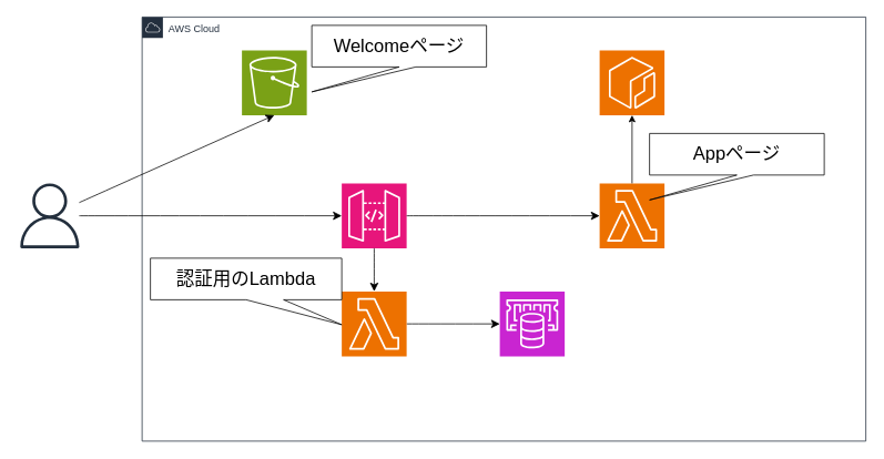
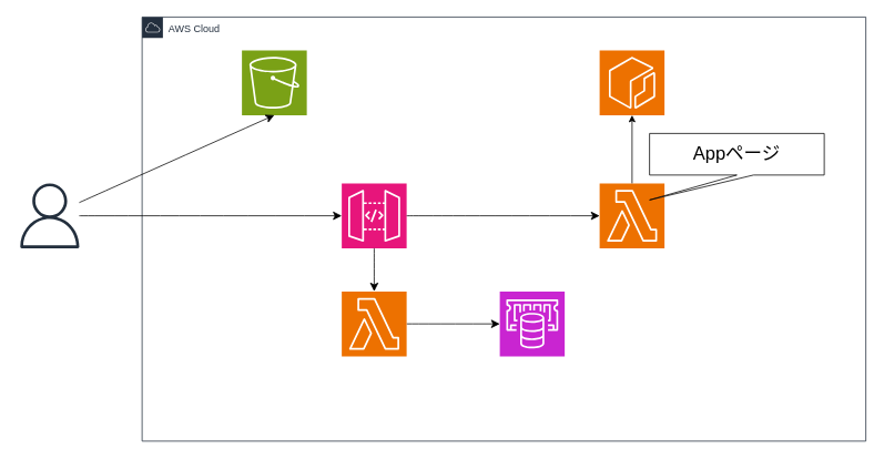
  <mxCell id="0" />
  <mxCell id="1" parent="0" />
  <mxCell id="2" value="AWS Cloud" style="points=[[0,0],[0.25,0],[0.5,0],[0.75,0],[1,0],[1,0.25],[1,0.5],[1,0.75],[1,1],[0.75,1],[0.5,1],[0.25,1],[0,1],[0,0.75],[0,0.5],[0,0.25]];outlineConnect=0;gradientColor=none;html=1;whiteSpace=wrap;fontSize=12;fontStyle=0;container=1;pointerEvents=0;collapsible=0;recursiveResize=0;shape=mxgraph.aws4.group;grIcon=mxgraph.aws4.group_aws_cloud;strokeColor=#232F3E;fillColor=none;verticalAlign=top;align=left;spacingLeft=30;fontColor=#232F3E;dashed=0;" parent="1" vertex="1"><mxGeometry x="170" y="20" width="870" height="510" as="geometry" /></mxCell>
  <mxCell id="3" value="" style="sketch=0;points=[[0,0,0],[0.25,0,0],[0.5,0,0],[0.75,0,0],[1,0,0],[0,1,0],[0.25,1,0],[0.5,1,0],[0.75,1,0],[1,1,0],[0,0.25,0],[0,0.5,0],[0,0.75,0],[1,0.25,0],[1,0.5,0],[1,0.75,0]];outlineConnect=0;fontColor=#232F3E;fillColor=#E7157B;strokeColor=#ffffff;dashed=0;verticalLabelPosition=bottom;verticalAlign=top;align=center;html=1;fontSize=12;fontStyle=0;aspect=fixed;shape=mxgraph.aws4.resourceIcon;resIcon=mxgraph.aws4.api_gateway;" vertex="1" parent="2"><mxGeometry x="240" y="200" width="78" height="78" as="geometry" /></mxCell>
  <mxCell id="4" value="" style="sketch=0;points=[[0,0,0],[0.25,0,0],[0.5,0,0],[0.75,0,0],[1,0,0],[0,1,0],[0.25,1,0],[0.5,1,0],[0.75,1,0],[1,1,0],[0,0.25,0],[0,0.5,0],[0,0.75,0],[1,0.25,0],[1,0.5,0],[1,0.75,0]];outlineConnect=0;fontColor=#232F3E;fillColor=#7AA116;strokeColor=#ffffff;dashed=0;verticalLabelPosition=bottom;verticalAlign=top;align=center;html=1;fontSize=12;fontStyle=0;aspect=fixed;shape=mxgraph.aws4.resourceIcon;resIcon=mxgraph.aws4.s3;" vertex="1" parent="2"><mxGeometry x="120" y="40" width="78" height="78" as="geometry" /></mxCell>
  <mxCell id="5" style="edgeStyle=none;curved=1;rounded=0;orthogonalLoop=1;jettySize=auto;html=1;fontSize=12;startSize=8;endSize=8;entryX=0;entryY=0.5;entryDx=0;entryDy=0;entryPerimeter=0;" edge="1" parent="2" source="6" target="12"><mxGeometry relative="1" as="geometry"><mxPoint x="280" y="370.173" as="targetPoint" /></mxGeometry></mxCell>
  <mxCell id="6" value="" style="sketch=0;points=[[0,0,0],[0.25,0,0],[0.5,0,0],[0.75,0,0],[1,0,0],[0,1,0],[0.25,1,0],[0.5,1,0],[0.75,1,0],[1,1,0],[0,0.25,0],[0,0.5,0],[0,0.75,0],[1,0.25,0],[1,0.5,0],[1,0.75,0]];outlineConnect=0;fontColor=#232F3E;fillColor=#ED7100;strokeColor=#ffffff;dashed=0;verticalLabelPosition=bottom;verticalAlign=top;align=center;html=1;fontSize=12;fontStyle=0;aspect=fixed;shape=mxgraph.aws4.resourceIcon;resIcon=mxgraph.aws4.lambda;" vertex="1" parent="2"><mxGeometry x="240" y="330" width="78" height="78" as="geometry" /></mxCell>
  <mxCell id="7" style="edgeStyle=none;curved=1;rounded=0;orthogonalLoop=1;jettySize=auto;html=1;entryX=0.5;entryY=0;entryDx=0;entryDy=0;entryPerimeter=0;fontSize=12;startSize=8;endSize=8;" edge="1" parent="2" source="3" target="6"><mxGeometry relative="1" as="geometry" /></mxCell>
  <mxCell id="8" value="" style="sketch=0;points=[[0,0,0],[0.25,0,0],[0.5,0,0],[0.75,0,0],[1,0,0],[0,1,0],[0.25,1,0],[0.5,1,0],[0.75,1,0],[1,1,0],[0,0.25,0],[0,0.5,0],[0,0.75,0],[1,0.25,0],[1,0.5,0],[1,0.75,0]];outlineConnect=0;fontColor=#232F3E;fillColor=#ED7100;strokeColor=#ffffff;dashed=0;verticalLabelPosition=bottom;verticalAlign=top;align=center;html=1;fontSize=12;fontStyle=0;aspect=fixed;shape=mxgraph.aws4.resourceIcon;resIcon=mxgraph.aws4.lambda;" parent="2" vertex="1"><mxGeometry x="550" y="200" width="78" height="78" as="geometry" /></mxCell>
  <mxCell id="9" style="edgeStyle=none;curved=1;rounded=0;orthogonalLoop=1;jettySize=auto;html=1;fontSize=12;startSize=8;endSize=8;" edge="1" parent="2" source="3" target="8"><mxGeometry relative="1" as="geometry" /></mxCell>
  <mxCell id="10" value="" style="sketch=0;points=[[0,0,0],[0.25,0,0],[0.5,0,0],[0.75,0,0],[1,0,0],[0,1,0],[0.25,1,0],[0.5,1,0],[0.75,1,0],[1,1,0],[0,0.25,0],[0,0.5,0],[0,0.75,0],[1,0.25,0],[1,0.5,0],[1,0.75,0]];outlineConnect=0;fontColor=#232F3E;fillColor=#ED7100;strokeColor=#ffffff;dashed=0;verticalLabelPosition=bottom;verticalAlign=top;align=center;html=1;fontSize=12;fontStyle=0;aspect=fixed;shape=mxgraph.aws4.resourceIcon;resIcon=mxgraph.aws4.ecr;" parent="2" vertex="1"><mxGeometry x="550" y="40" width="78" height="78" as="geometry" /></mxCell>
  <mxCell id="11" style="edgeStyle=orthogonalEdgeStyle;rounded=0;orthogonalLoop=1;jettySize=auto;html=1;entryX=0.5;entryY=1;entryDx=0;entryDy=0;entryPerimeter=0;" parent="2" source="8" target="10" edge="1"><mxGeometry relative="1" as="geometry" /></mxCell>
  <mxCell id="12" value="" style="sketch=0;points=[[0,0,0],[0.25,0,0],[0.5,0,0],[0.75,0,0],[1,0,0],[0,1,0],[0.25,1,0],[0.5,1,0],[0.75,1,0],[1,1,0],[0,0.25,0],[0,0.5,0],[0,0.75,0],[1,0.25,0],[1,0.5,0],[1,0.75,0]];outlineConnect=0;fontColor=#232F3E;fillColor=#C925D1;strokeColor=#ffffff;dashed=0;verticalLabelPosition=bottom;verticalAlign=top;align=center;html=1;fontSize=12;fontStyle=0;aspect=fixed;shape=mxgraph.aws4.resourceIcon;resIcon=mxgraph.aws4.elasticache;" vertex="1" parent="2"><mxGeometry x="430" y="330" width="78" height="78" as="geometry" /></mxCell>
- <mxCell id="13" value="Welcomeページ" style="shape=callout;whiteSpace=wrap;html=1;perimeter=calloutPerimeter;fontSize=22;position2=0;" vertex="1" parent="2"><mxGeometry x="204" y="10" width="210" height="80" as="geometry" /></mxCell>
  <mxCell id="14" value="Appページ" style="shape=callout;whiteSpace=wrap;html=1;perimeter=calloutPerimeter;fontSize=22;position2=0;" vertex="1" parent="2"><mxGeometry x="610" y="140" width="210" height="80" as="geometry" /></mxCell>
- <mxCell id="15" value="認証用のLambda" style="shape=callout;whiteSpace=wrap;html=1;perimeter=calloutPerimeter;fontSize=22;position2=1;base=45;" vertex="1" parent="2"><mxGeometry x="10" y="290" width="230" height="80" as="geometry" /></mxCell>
  <mxCell id="16" style="edgeStyle=none;curved=1;rounded=0;orthogonalLoop=1;jettySize=auto;html=1;fontSize=12;startSize=8;endSize=8;" edge="1" parent="1" source="17" target="3"><mxGeometry relative="1" as="geometry" /></mxCell>
  <mxCell id="17" value="" style="sketch=0;outlineConnect=0;fontColor=#232F3E;gradientColor=none;fillColor=#232F3D;strokeColor=none;dashed=0;verticalLabelPosition=bottom;verticalAlign=top;align=center;html=1;fontSize=12;fontStyle=0;aspect=fixed;pointerEvents=1;shape=mxgraph.aws4.user;" parent="1" vertex="1"><mxGeometry x="20" y="220" width="78" height="78" as="geometry" /></mxCell>
  <mxCell id="18" value="" style="endArrow=classic;html=1;rounded=0;fontSize=12;startSize=8;endSize=8;curved=1;entryX=0.5;entryY=1;entryDx=0;entryDy=0;entryPerimeter=0;" edge="1" parent="1" source="17" target="4"><mxGeometry width="50" height="50" relative="1" as="geometry"><mxPoint x="210" y="100" as="sourcePoint" /><mxPoint x="260" y="50" as="targetPoint" /></mxGeometry></mxCell>
